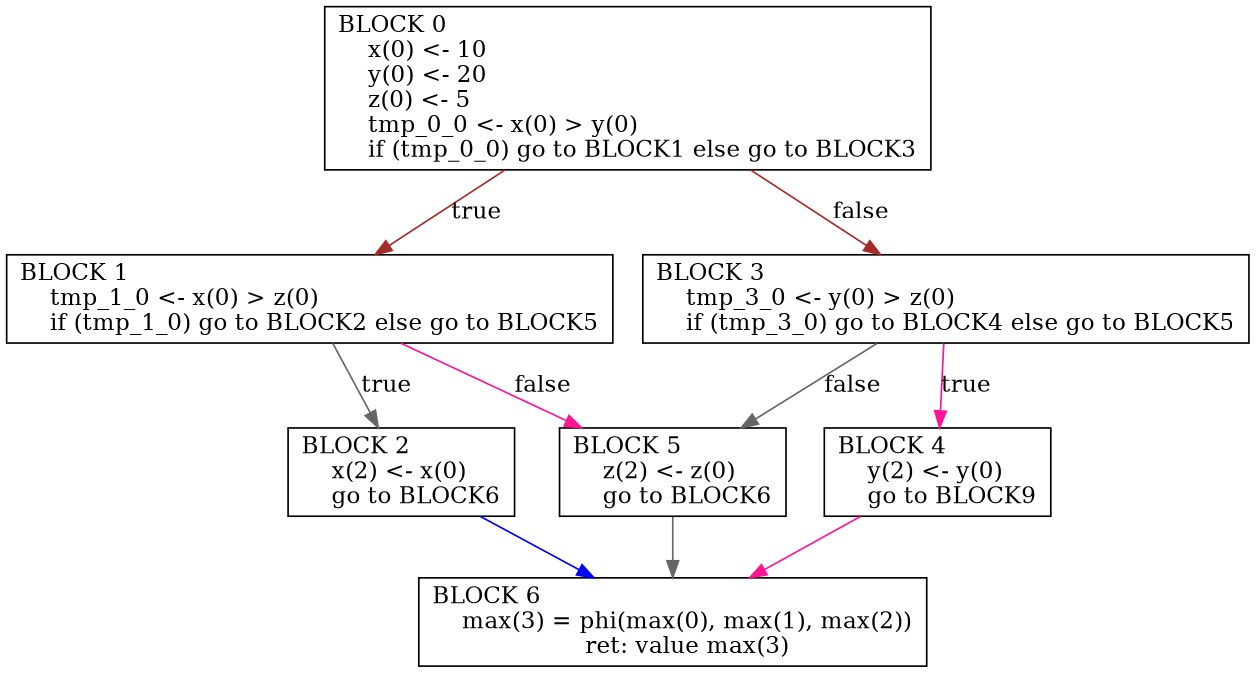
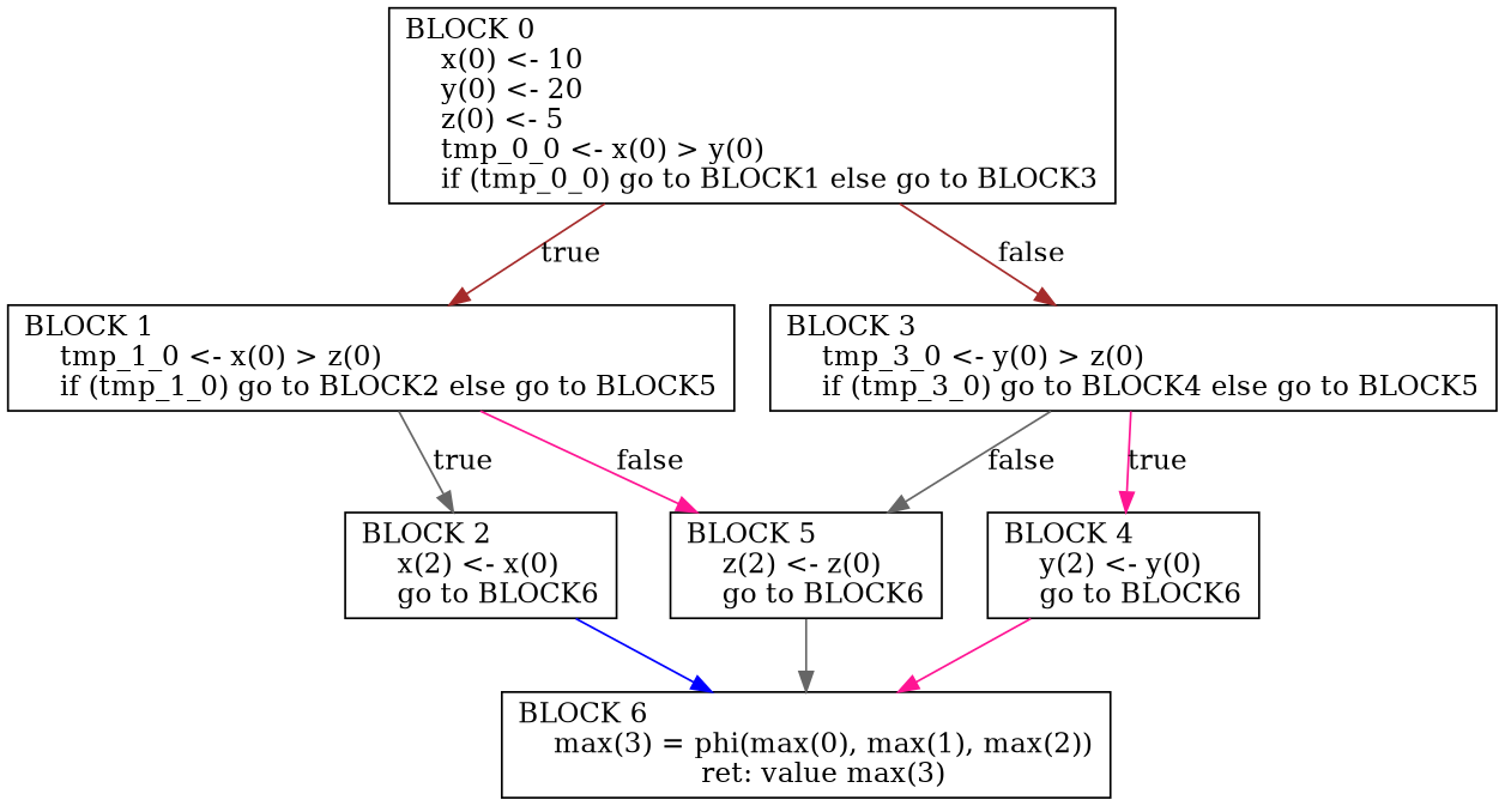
  digraph {
    node [nojustify=false shape=box]
    edge [color=gray40]
    n1 [label="BLOCK 0\l    x(0) <- 10\l    y(0) <- 20\l    z(0) <- 5\l    tmp_0_0 <- x(0) > y(0)\l    if (tmp_0_0) go to BLOCK1 else go to BLOCK3"]
    n2 [label="BLOCK 1\l    tmp_1_0 <- x(0) > z(0)\l    if (tmp_1_0) go to BLOCK2 else go to BLOCK5"]
    n3 [label="BLOCK 3\l    tmp_3_0 <- y(0) > z(0)\l    if (tmp_3_0) go to BLOCK4 else go to BLOCK5"]
    n4 [label="BLOCK 2\l    x(2) <- x(0)\l    go to BLOCK6"]
    n5 [label="BLOCK 5\l    z(2) <- z(0)\l    go to BLOCK6"]
-   n6 [label="BLOCK 4\l    y(2) <- y(0)\l    go to BLOCK9"]
+   n6 [label="BLOCK 4\l    y(2) <- y(0)\l    go to BLOCK6"]
    n7 [label="BLOCK 6\l    max(3) = phi(max(0), max(1), max(2))\l    ret: value max(3)"]
    n1 -> n2 [label=true color=brown]
    n1 -> n3 [label=false color=brown]
    n2 -> n4 [label=true]
    n2 -> n5 [label=false color=deeppink]
    n3 -> n5 [label=false]
    n3 -> n6 [label=true color=deeppink]
    n4 -> n7 [color=blue]
    n5 -> n7
    n6 -> n7 [color=deeppink]
  }
